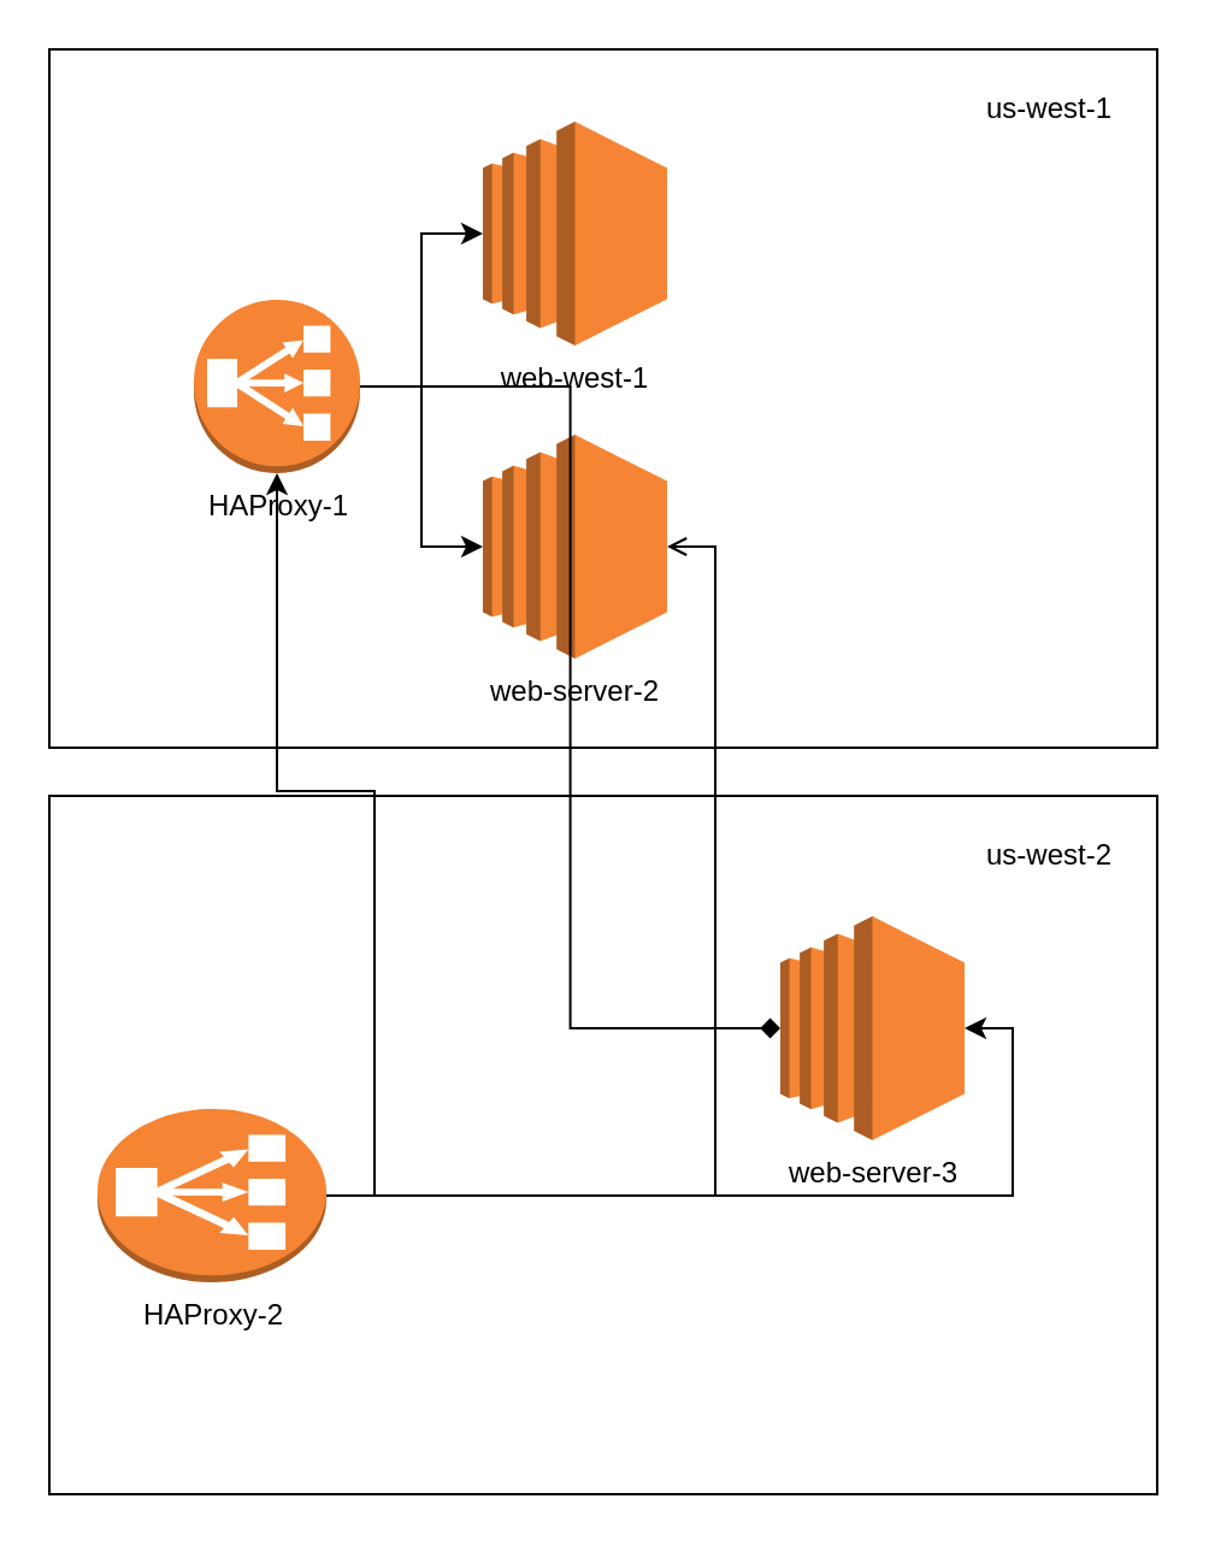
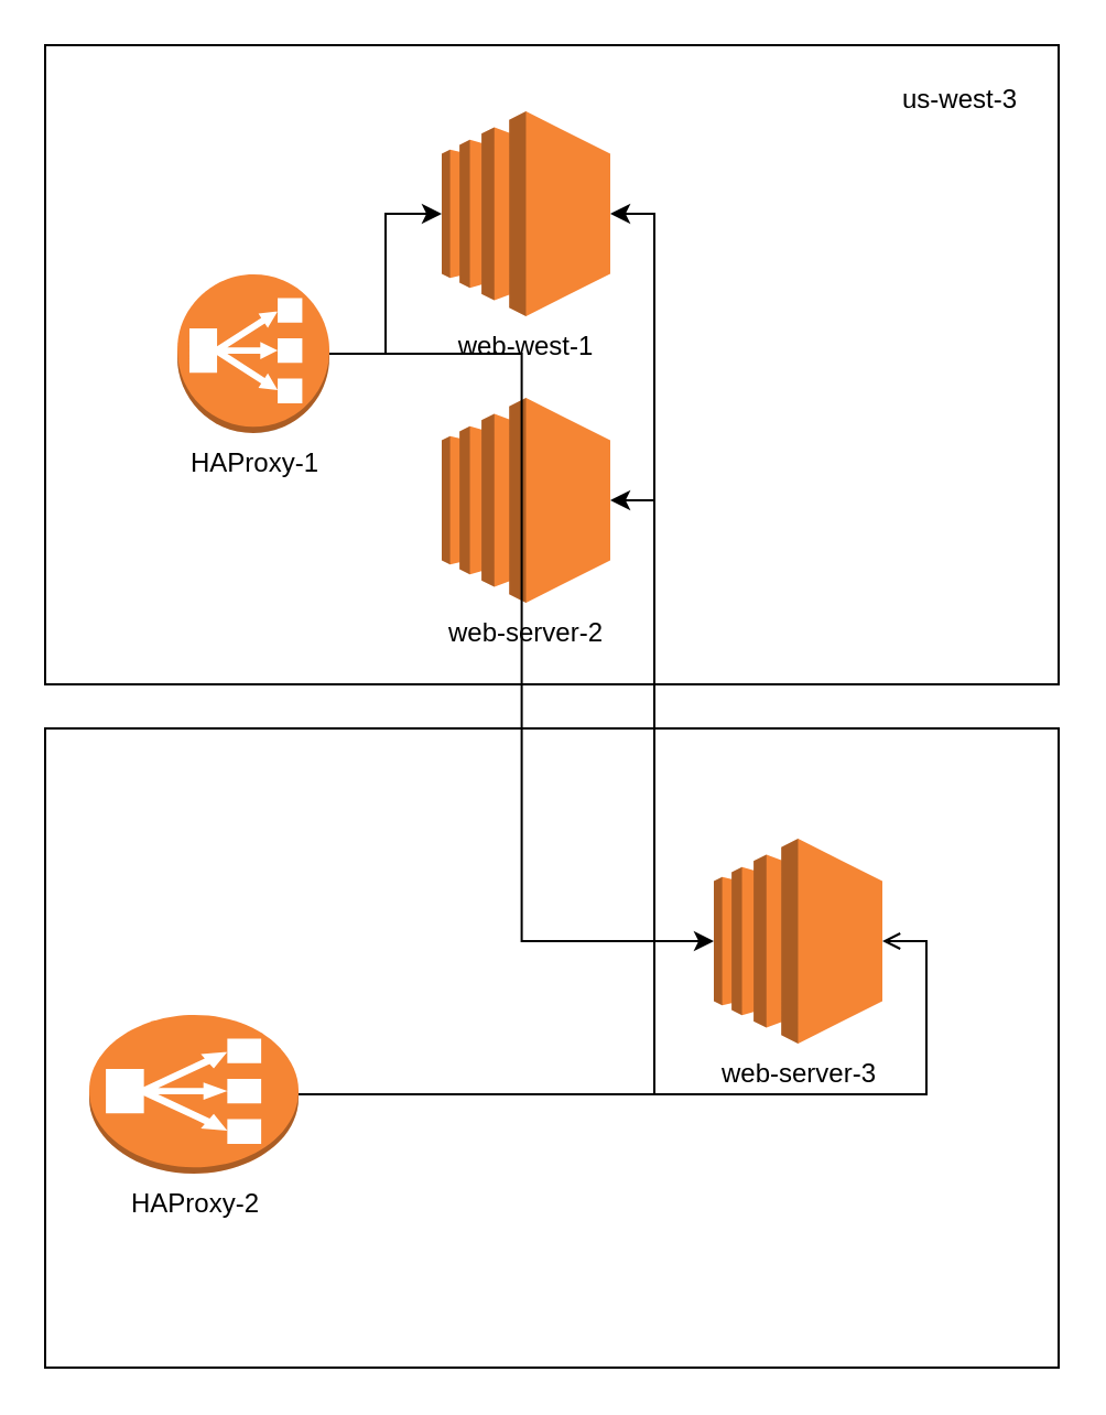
  <mxCell id="0" />
  <mxCell id="1" parent="0" />
  <mxCell id="2" value="" style="rounded=0;whiteSpace=wrap;html=1;" vertex="1" parent="1"><mxGeometry x="20" y="20" width="460" height="290" as="geometry" /></mxCell>
  <mxCell id="3" style="edgeStyle=orthogonalEdgeStyle;rounded=0;orthogonalLoop=1;jettySize=auto;html=1;exitX=1;exitY=0.5;exitDx=0;exitDy=0;exitPerimeter=0;entryX=0;entryY=0.5;entryDx=0;entryDy=0;entryPerimeter=0;" edge="1" parent="1" source="5" target="7"><mxGeometry relative="1" as="geometry" /></mxCell>
- <mxCell id="4" style="edgeStyle=orthogonalEdgeStyle;rounded=0;orthogonalLoop=1;jettySize=auto;html=1;exitX=1;exitY=0.5;exitDx=0;exitDy=0;exitPerimeter=0;entryX=0;entryY=0.5;entryDx=0;entryDy=0;entryPerimeter=0;" edge="1" parent="1" source="5" target="8"><mxGeometry relative="1" as="geometry" /></mxCell>
  <mxCell id="5" value="HAProxy-1" style="outlineConnect=0;dashed=0;verticalLabelPosition=bottom;verticalAlign=top;align=center;html=1;shape=mxgraph.aws3.classic_load_balancer;fillColor=#F58534;gradientColor=none;" vertex="1" parent="1"><mxGeometry x="80" y="124" width="69" height="72" as="geometry" /></mxCell>
- <mxCell id="6" value="us-west-1" style="text;html=1;align=center;verticalAlign=middle;resizable=0;points=[];autosize=1;strokeColor=none;fillColor=none;" vertex="1" parent="1"><mxGeometry x="400" y="30" width="70" height="30" as="geometry" /></mxCell>
+ <mxCell id="6" value="us-west-3" style="text;html=1;align=center;verticalAlign=middle;resizable=0;points=[];autosize=1;strokeColor=none;fillColor=none;" vertex="1" parent="1"><mxGeometry x="400" y="30" width="70" height="30" as="geometry" /></mxCell>
  <mxCell id="7" value="web-west-1" style="outlineConnect=0;dashed=0;verticalLabelPosition=bottom;verticalAlign=top;align=center;html=1;shape=mxgraph.aws3.ec2;fillColor=#F58534;gradientColor=none;" vertex="1" parent="1"><mxGeometry x="200" y="50" width="76.5" height="93" as="geometry" /></mxCell>
  <mxCell id="8" value="web-server-2" style="outlineConnect=0;dashed=0;verticalLabelPosition=bottom;verticalAlign=top;align=center;html=1;shape=mxgraph.aws3.ec2;fillColor=#F58534;gradientColor=none;" vertex="1" parent="1"><mxGeometry x="200" y="180" width="76.5" height="93" as="geometry" /></mxCell>
  <mxCell id="9" value="" style="rounded=0;whiteSpace=wrap;html=1;" vertex="1" parent="1"><mxGeometry x="20" y="330" width="460" height="290" as="geometry" /></mxCell>
- <mxCell id="10" value="us-west-2" style="text;html=1;align=center;verticalAlign=middle;resizable=0;points=[];autosize=1;strokeColor=none;fillColor=none;" vertex="1" parent="1"><mxGeometry x="400" y="340" width="70" height="30" as="geometry" /></mxCell>
  <mxCell id="11" value="web-server-3" style="outlineConnect=0;dashed=0;verticalLabelPosition=bottom;verticalAlign=top;align=center;html=1;shape=mxgraph.aws3.ec2;fillColor=#F58534;gradientColor=none;" vertex="1" parent="1"><mxGeometry x="323.5" y="380" width="76.5" height="93" as="geometry" /></mxCell>
- <mxCell id="12" style="edgeStyle=orthogonalEdgeStyle;rounded=0;orthogonalLoop=1;jettySize=auto;html=1;exitX=1;exitY=0.5;exitDx=0;exitDy=0;exitPerimeter=0;" edge="1" parent="1" source="15" target="5"><mxGeometry relative="1" as="geometry" /></mxCell>
- <mxCell id="13" style="edgeStyle=orthogonalEdgeStyle;rounded=0;orthogonalLoop=1;jettySize=auto;html=1;exitX=1;exitY=0.5;exitDx=0;exitDy=0;exitPerimeter=0;entryX=1;entryY=0.5;entryDx=0;entryDy=0;entryPerimeter=0;endArrow=open;" edge="1" parent="1" source="15" target="8"><mxGeometry relative="1" as="geometry" /></mxCell>
- <mxCell id="14" style="edgeStyle=orthogonalEdgeStyle;rounded=0;orthogonalLoop=1;jettySize=auto;html=1;exitX=1;exitY=0.5;exitDx=0;exitDy=0;exitPerimeter=0;entryX=1;entryY=0.5;entryDx=0;entryDy=0;entryPerimeter=0;" edge="1" parent="1" source="15" target="11"><mxGeometry relative="1" as="geometry" /></mxCell>
+ <mxCell id="12" style="edgeStyle=orthogonalEdgeStyle;rounded=0;orthogonalLoop=1;jettySize=auto;html=1;exitX=1;exitY=0.5;exitDx=0;exitDy=0;exitPerimeter=0;entryX=1;entryY=0.5;entryDx=0;entryDy=0;entryPerimeter=0;" edge="1" parent="1" source="15" target="7"><mxGeometry relative="1" as="geometry" /></mxCell>
+ <mxCell id="13" style="edgeStyle=orthogonalEdgeStyle;rounded=0;orthogonalLoop=1;jettySize=auto;html=1;exitX=1;exitY=0.5;exitDx=0;exitDy=0;exitPerimeter=0;entryX=1;entryY=0.5;entryDx=0;entryDy=0;entryPerimeter=0;" edge="1" parent="1" source="15" target="8"><mxGeometry relative="1" as="geometry" /></mxCell>
+ <mxCell id="14" style="edgeStyle=orthogonalEdgeStyle;rounded=0;orthogonalLoop=1;jettySize=auto;html=1;exitX=1;exitY=0.5;exitDx=0;exitDy=0;exitPerimeter=0;entryX=1;entryY=0.5;entryDx=0;entryDy=0;entryPerimeter=0;endArrow=open;" edge="1" parent="1" source="15" target="11"><mxGeometry relative="1" as="geometry" /></mxCell>
  <mxCell id="15" value="HAProxy-2" style="outlineConnect=0;dashed=0;verticalLabelPosition=bottom;verticalAlign=top;align=center;html=1;shape=mxgraph.aws3.classic_load_balancer;fillColor=#F58534;gradientColor=none;" vertex="1" parent="1"><mxGeometry x="40" y="460" width="95" height="72" as="geometry" /></mxCell>
- <mxCell id="16" style="edgeStyle=orthogonalEdgeStyle;rounded=0;orthogonalLoop=1;jettySize=auto;html=1;exitX=1;exitY=0.5;exitDx=0;exitDy=0;exitPerimeter=0;entryX=0;entryY=0.5;entryDx=0;entryDy=0;entryPerimeter=0;endArrow=diamond;" edge="1" parent="1" source="5" target="11"><mxGeometry relative="1" as="geometry" /></mxCell>
+ <mxCell id="16" style="edgeStyle=orthogonalEdgeStyle;rounded=0;orthogonalLoop=1;jettySize=auto;html=1;exitX=1;exitY=0.5;exitDx=0;exitDy=0;exitPerimeter=0;entryX=0;entryY=0.5;entryDx=0;entryDy=0;entryPerimeter=0;" edge="1" parent="1" source="5" target="11"><mxGeometry relative="1" as="geometry" /></mxCell>
